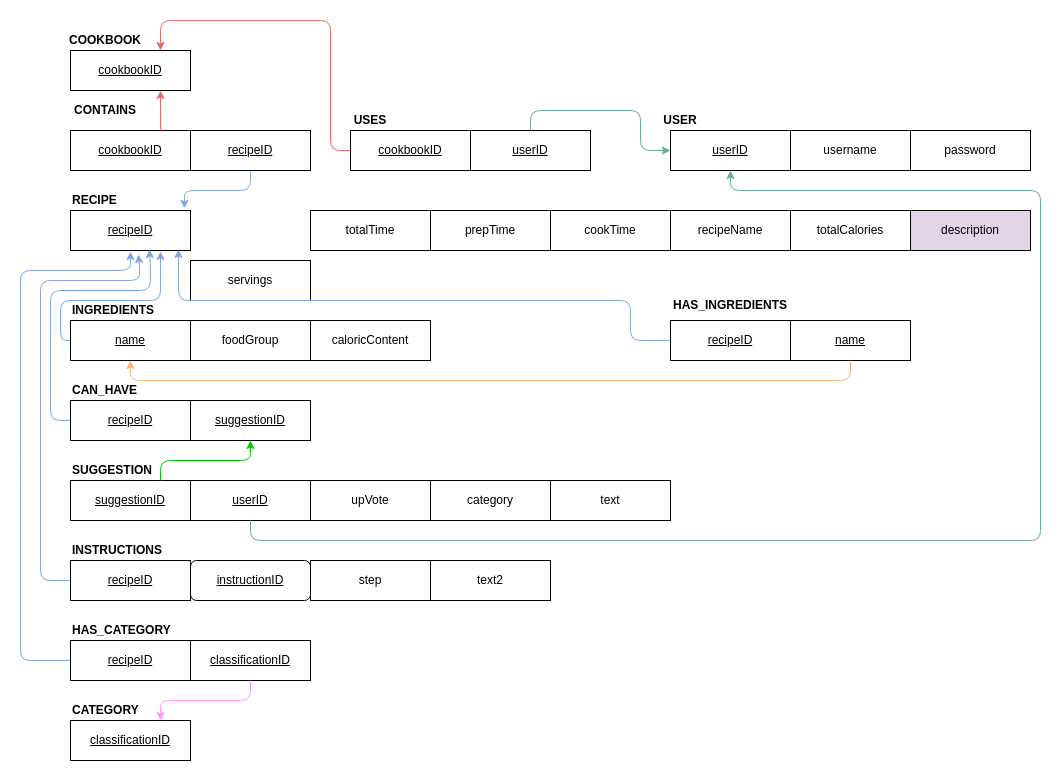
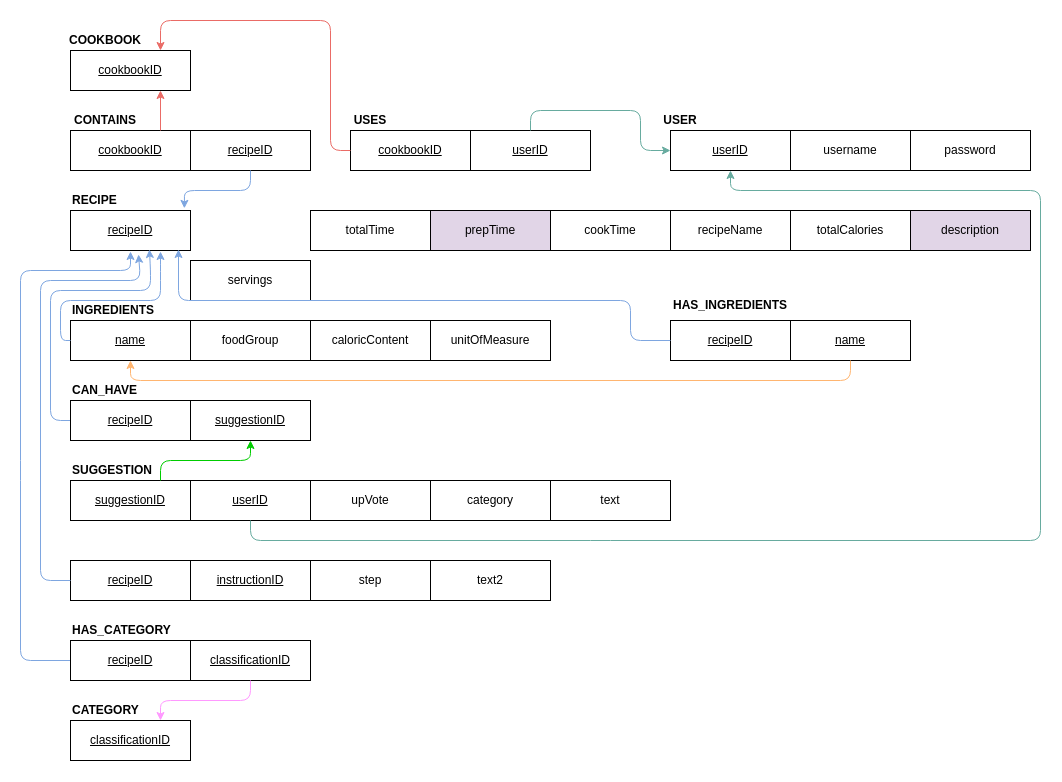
  <mxCell id="0" />
  <mxCell id="1" parent="0" />
  <mxCell id="2" value="&lt;span&gt;userID&lt;/span&gt;" style="rounded=0;whiteSpace=wrap;html=1;fontStyle=4" vertex="1" parent="1"><mxGeometry x="670" y="130" width="120" height="40" as="geometry" /></mxCell>
  <mxCell id="3" value="username" style="rounded=0;whiteSpace=wrap;html=1;" vertex="1" parent="1"><mxGeometry x="790" y="130" width="120" height="40" as="geometry" /></mxCell>
  <mxCell id="4" value="password" style="rounded=0;whiteSpace=wrap;html=1;" vertex="1" parent="1"><mxGeometry x="910" y="130" width="120" height="40" as="geometry" /></mxCell>
  <mxCell id="5" value="foodGroup" style="rounded=0;whiteSpace=wrap;html=1;fontStyle=0" vertex="1" parent="1"><mxGeometry x="190" y="320" width="120" height="40" as="geometry" /></mxCell>
  <mxCell id="6" value="caloricContent" style="rounded=0;whiteSpace=wrap;html=1;" vertex="1" parent="1"><mxGeometry x="310" y="320" width="120" height="40" as="geometry" /></mxCell>
  <mxCell id="7" value="USER" style="text;html=1;strokeColor=none;fillColor=none;align=center;verticalAlign=middle;whiteSpace=wrap;rounded=0;fontStyle=1" vertex="1" parent="1"><mxGeometry x="670" y="110" width="20" height="20" as="geometry" /></mxCell>
  <mxCell id="8" value="&lt;div align=&quot;left&quot;&gt;INGREDIENTS&lt;/div&gt;" style="text;html=1;strokeColor=none;fillColor=none;align=left;verticalAlign=middle;whiteSpace=wrap;rounded=0;fontStyle=1" vertex="1" parent="1"><mxGeometry y="300" width="90" height="20" as="geometry" x="70" /></mxCell>
  <mxCell id="9" value="name" style="rounded=0;whiteSpace=wrap;html=1;fontStyle=4" vertex="1" parent="1"><mxGeometry y="320" width="120" height="40" as="geometry" x="70" /></mxCell>
+ <mxCell id="10" value="&lt;div&gt;unitOfMeasure&lt;/div&gt;" style="rounded=0;whiteSpace=wrap;html=1;" vertex="1" parent="1"><mxGeometry x="430" y="320" width="120" height="40" as="geometry" /></mxCell>
  <mxCell id="11" value="servings" style="rounded=0;whiteSpace=wrap;html=1;" vertex="1" parent="1"><mxGeometry x="190" y="260" width="120" height="40" as="geometry" /></mxCell>
  <mxCell id="12" value="totalTime" style="rounded=0;whiteSpace=wrap;html=1;" vertex="1" parent="1"><mxGeometry x="310" y="210" width="120" height="40" as="geometry" /></mxCell>
  <mxCell id="13" value="RECIPE" style="text;html=1;strokeColor=none;fillColor=none;align=left;verticalAlign=middle;whiteSpace=wrap;rounded=0;fontStyle=1" vertex="1" parent="1"><mxGeometry y="190" width="90" height="20" as="geometry" x="70" /></mxCell>
  <mxCell id="14" value="&lt;span&gt;recipeID&lt;/span&gt;" style="rounded=0;whiteSpace=wrap;html=1;fontStyle=4" vertex="1" parent="1"><mxGeometry y="210" width="120" height="40" as="geometry" x="70" /></mxCell>
- <mxCell id="15" value="prepTime" style="rounded=0;whiteSpace=wrap;html=1;" vertex="1" parent="1"><mxGeometry x="430" y="210" width="120" height="40" as="geometry" /></mxCell>
+ <mxCell id="15" value="prepTime" style="rounded=0;whiteSpace=wrap;html=1;fillColor=#e1d5e7;" vertex="1" parent="1"><mxGeometry x="430" y="210" width="120" height="40" as="geometry" /></mxCell>
  <mxCell id="16" value="cookTime" style="rounded=0;whiteSpace=wrap;html=1;" vertex="1" parent="1"><mxGeometry x="550" y="210" width="120" height="40" as="geometry" /></mxCell>
  <mxCell id="17" value="recipeName" style="rounded=0;whiteSpace=wrap;html=1;" vertex="1" parent="1"><mxGeometry x="670" y="210" width="120" height="40" as="geometry" /></mxCell>
  <mxCell id="18" value="totalCalories" style="rounded=0;whiteSpace=wrap;html=1;" vertex="1" parent="1"><mxGeometry x="790" y="210" width="120" height="40" as="geometry" /></mxCell>
  <mxCell id="19" value="description" style="rounded=0;whiteSpace=wrap;html=1;fillColor=#e1d5e7;" vertex="1" parent="1"><mxGeometry x="910" y="210" width="120" height="40" as="geometry" /></mxCell>
  <mxCell id="20" value="upVote" style="rounded=0;whiteSpace=wrap;html=1;" vertex="1" parent="1"><mxGeometry x="310" y="480" width="120" height="40" as="geometry" /></mxCell>
  <mxCell id="21" value="category" style="rounded=0;whiteSpace=wrap;html=1;" vertex="1" parent="1"><mxGeometry x="430" y="480" width="120" height="40" as="geometry" /></mxCell>
  <mxCell id="22" value="SUGGESTION" style="text;html=1;strokeColor=none;fillColor=none;align=left;verticalAlign=middle;whiteSpace=wrap;rounded=0;fontStyle=1" vertex="1" parent="1"><mxGeometry y="460" width="90" height="20" as="geometry" x="70" /></mxCell>
  <mxCell id="23" value="suggestionID" style="rounded=0;whiteSpace=wrap;html=1;fontStyle=4" vertex="1" parent="1"><mxGeometry y="480" width="120" height="40" as="geometry" x="70" /></mxCell>
  <mxCell id="24" value="text" style="rounded=0;whiteSpace=wrap;html=1;" vertex="1" parent="1"><mxGeometry x="550" y="480" width="120" height="40" as="geometry" /></mxCell>
  <mxCell id="25" value="step" style="rounded=0;whiteSpace=wrap;html=1;" vertex="1" parent="1"><mxGeometry x="310" y="560" width="120" height="40" as="geometry" /></mxCell>
  <mxCell id="26" value="text2" style="rounded=0;whiteSpace=wrap;html=1;" vertex="1" parent="1"><mxGeometry x="430" y="560" width="120" height="40" as="geometry" /></mxCell>
- <mxCell id="27" value="INSTRUCTIONS" style="text;html=1;strokeColor=none;fillColor=none;align=left;verticalAlign=middle;whiteSpace=wrap;rounded=0;fontStyle=1" vertex="1" parent="1"><mxGeometry y="540" width="90" height="20" as="geometry" x="70" /></mxCell>
- <mxCell id="28" value="instructionID" style="whiteSpace=wrap;html=1;fontStyle=4;rounded=1;" vertex="1" parent="1"><mxGeometry x="190" y="560" width="120" height="40" as="geometry" /></mxCell>
+ <mxCell id="28" value="instructionID" style="rounded=0;whiteSpace=wrap;html=1;fontStyle=4" vertex="1" parent="1"><mxGeometry x="190" y="560" width="120" height="40" as="geometry" /></mxCell>
  <mxCell id="29" value="CATEGORY" style="text;html=1;strokeColor=none;fillColor=none;align=left;verticalAlign=middle;whiteSpace=wrap;rounded=0;fontStyle=1" vertex="1" parent="1"><mxGeometry y="700" width="90" height="20" as="geometry" x="70" /></mxCell>
  <mxCell id="30" value="classificationID" style="rounded=0;whiteSpace=wrap;html=1;fontStyle=4" vertex="1" parent="1"><mxGeometry y="720" width="120" height="40" as="geometry" x="70" /></mxCell>
  <mxCell id="31" value="&lt;span&gt;cookbookID&lt;/span&gt;" style="rounded=0;whiteSpace=wrap;html=1;fontStyle=4" vertex="1" parent="1"><mxGeometry y="50" width="120" height="40" as="geometry" x="70" /></mxCell>
  <mxCell id="32" value="COOKBOOK" style="text;html=1;strokeColor=none;fillColor=none;align=center;verticalAlign=middle;whiteSpace=wrap;rounded=0;fontStyle=1" vertex="1" parent="1"><mxGeometry y="30" width="70" height="20" as="geometry" x="70" /></mxCell>
  <mxCell id="33" value="&lt;span&gt;userID&lt;/span&gt;" style="rounded=0;whiteSpace=wrap;html=1;fontStyle=4" vertex="1" parent="1"><mxGeometry x="190" y="480" width="120" height="40" as="geometry" /></mxCell>
  <mxCell id="34" value="&lt;span&gt;recipeID&lt;/span&gt;" style="rounded=0;whiteSpace=wrap;html=1;fontStyle=4" vertex="1" parent="1"><mxGeometry x="190" y="130" width="120" height="40" as="geometry" /></mxCell>
  <mxCell id="35" value="" style="endArrow=classic;html=1;strokeColor=#7EA6E0;fillColor=#3399FF;exitX=0;exitY=0.5;exitDx=0;exitDy=0;" edge="1" parent="1"><mxGeometry width="50" height="50" relative="1" as="geometry"><mxPoint y="340" as="sourcePoint" x="70" /><mxPoint x="160" y="251" as="targetPoint" /><Array as="points"><mxPoint x="60" y="340" /><mxPoint x="60" y="300" /><mxPoint x="160" y="300" /><mxPoint x="160" y="270" /></Array></mxGeometry></mxCell>
  <mxCell id="36" value="" style="endArrow=classic;html=1;strokeColor=#7EA6E0;fillColor=#3399FF;exitX=0;exitY=0.5;exitDx=0;exitDy=0;entryX=0.658;entryY=0.975;entryDx=0;entryDy=0;entryPerimeter=0;" edge="1" parent="1" source="48" target="14"><mxGeometry width="50" height="50" relative="1" as="geometry"><mxPoint y="420" as="sourcePoint" x="70" /><mxPoint x="280" y="390" as="targetPoint" /><Array as="points"><mxPoint x="50" y="420" /><mxPoint x="50" y="290" /><mxPoint x="150" y="290" /><mxPoint x="150" y="270" /></Array></mxGeometry></mxCell>
  <mxCell id="37" value="" style="endArrow=classic;html=1;strokeColor=#7EA6E0;fillColor=#3399FF;exitX=0;exitY=0.5;exitDx=0;exitDy=0;" edge="1" parent="1" source="45"><mxGeometry width="50" height="50" relative="1" as="geometry"><mxPoint x="210" y="558" as="sourcePoint" /><mxPoint x="130" y="251" as="targetPoint" /><Array as="points"><mxPoint x="20" y="660" /><mxPoint x="20" y="470" /><mxPoint x="20" y="270" /><mxPoint x="130" y="270" /></Array></mxGeometry></mxCell>
  <mxCell id="38" value="" style="endArrow=classic;html=1;strokeColor=#67AB9F;fillColor=#3399FF;entryX=0.5;entryY=1;entryDx=0;entryDy=0;exitX=0.5;exitY=1;exitDx=0;exitDy=0;" edge="1" parent="1" source="33" target="2"><mxGeometry width="50" height="50" relative="1" as="geometry"><mxPoint x="370" y="440" as="sourcePoint" /><mxPoint x="780" y="540" as="targetPoint" /><Array as="points"><mxPoint x="250" y="540" /><mxPoint x="600" y="540" /><mxPoint x="1040" y="540" /><mxPoint x="1040" y="190" /><mxPoint x="730" y="190" /></Array></mxGeometry></mxCell>
  <mxCell id="39" value="&lt;span&gt;recipeID&lt;/span&gt;" style="rounded=0;whiteSpace=wrap;html=1;fontStyle=4" vertex="1" parent="1"><mxGeometry x="670" y="320" width="120" height="40" as="geometry" /></mxCell>
  <mxCell id="40" value="HAS_INGREDIENTS" style="text;html=1;strokeColor=none;fillColor=none;align=center;verticalAlign=middle;whiteSpace=wrap;rounded=0;fontStyle=1" vertex="1" parent="1"><mxGeometry x="670" y="300" width="120" height="10" as="geometry" /></mxCell>
  <mxCell id="41" value="" style="endArrow=classic;html=1;strokeColor=#7EA6E0;fillColor=#3399FF;exitX=0;exitY=0.5;exitDx=0;exitDy=0;entryX=0.9;entryY=0.975;entryDx=0;entryDy=0;entryPerimeter=0;" edge="1" parent="1" source="39" target="14"><mxGeometry width="50" height="50" relative="1" as="geometry"><mxPoint x="693" y="350" as="sourcePoint" /><mxPoint x="140.16" y="251.88" as="targetPoint" /><Array as="points"><mxPoint x="630" y="340" /><mxPoint x="630" y="300" /><mxPoint x="178" y="300" /></Array></mxGeometry></mxCell>
  <mxCell id="42" value="name" style="rounded=0;whiteSpace=wrap;html=1;fontStyle=4" vertex="1" parent="1"><mxGeometry x="790" y="320" width="120" height="40" as="geometry" /></mxCell>
  <mxCell id="43" value="" style="endArrow=classic;html=1;strokeColor=#FFB570;fillColor=#3399FF;entryX=0.5;entryY=1;entryDx=0;entryDy=0;exitX=0.5;exitY=1;exitDx=0;exitDy=0;" edge="1" parent="1" source="42" target="9"><mxGeometry width="50" height="50" relative="1" as="geometry"><mxPoint x="693" y="370" as="sourcePoint" /><mxPoint x="213" y="360" as="targetPoint" /><Array as="points"><mxPoint x="850" y="380" /><mxPoint x="130" y="380" /></Array></mxGeometry></mxCell>
  <mxCell id="44" value="HAS_CATEGORY" style="text;html=1;strokeColor=none;fillColor=none;align=left;verticalAlign=middle;whiteSpace=wrap;rounded=0;fontStyle=1" vertex="1" parent="1"><mxGeometry y="620" width="90" height="20" as="geometry" x="70" /></mxCell>
  <mxCell id="45" value="&lt;span&gt;recipeID&lt;/span&gt;" style="rounded=0;whiteSpace=wrap;html=1;fontStyle=4" vertex="1" parent="1"><mxGeometry y="640" width="120" height="40" as="geometry" x="70" /></mxCell>
  <mxCell id="46" value="CAN_HAVE" style="text;html=1;strokeColor=none;fillColor=none;align=left;verticalAlign=middle;whiteSpace=wrap;rounded=0;fontStyle=1" vertex="1" parent="1"><mxGeometry y="380" width="90" height="20" as="geometry" x="70" /></mxCell>
  <mxCell id="47" value="suggestionID" style="rounded=0;whiteSpace=wrap;html=1;fontStyle=4" vertex="1" parent="1"><mxGeometry x="190" y="400" width="120" height="40" as="geometry" /></mxCell>
  <mxCell id="48" value="&lt;span&gt;recipeID&lt;/span&gt;" style="rounded=0;whiteSpace=wrap;html=1;fontStyle=4" vertex="1" parent="1"><mxGeometry y="400" width="120" height="40" as="geometry" x="70" /></mxCell>
  <mxCell id="49" value="" style="endArrow=classic;html=1;strokeColor=#00CC00;fillColor=#3399FF;exitX=0.75;exitY=0;exitDx=0;exitDy=0;entryX=0.5;entryY=1;entryDx=0;entryDy=0;" edge="1" parent="1" source="23" target="47"><mxGeometry width="50" height="50" relative="1" as="geometry"><mxPoint x="730" y="460" as="sourcePoint" /><mxPoint x="780" y="410" as="targetPoint" /><Array as="points"><mxPoint x="160" y="460" /><mxPoint x="250" y="460" /></Array></mxGeometry></mxCell>
  <mxCell id="50" value="&lt;span&gt;userID&lt;/span&gt;" style="rounded=0;whiteSpace=wrap;html=1;fontStyle=4" vertex="1" parent="1"><mxGeometry x="470" y="130" width="120" height="40" as="geometry" /></mxCell>
  <mxCell id="51" value="&lt;b&gt;USES&lt;/b&gt;" style="text;html=1;strokeColor=none;fillColor=none;align=center;verticalAlign=middle;whiteSpace=wrap;rounded=0;" vertex="1" parent="1"><mxGeometry x="350" y="110" width="40" height="20" as="geometry" /></mxCell>
  <mxCell id="52" value="&lt;span&gt;cookbookID&lt;/span&gt;" style="rounded=0;whiteSpace=wrap;html=1;fontStyle=4" vertex="1" parent="1"><mxGeometry x="350" y="130" width="120" height="40" as="geometry" /></mxCell>
  <mxCell id="53" value="" style="endArrow=classic;html=1;strokeColor=#67AB9F;fillColor=#3399FF;entryX=0;entryY=0.5;entryDx=0;entryDy=0;exitX=0.5;exitY=0;exitDx=0;exitDy=0;" edge="1" parent="1" source="50" target="2"><mxGeometry width="50" height="50" relative="1" as="geometry"><mxPoint x="730" y="330" as="sourcePoint" /><mxPoint x="780" y="280" as="targetPoint" /><Array as="points"><mxPoint x="530" y="110" /><mxPoint x="640" y="110" /><mxPoint x="640" y="150" /></Array></mxGeometry></mxCell>
  <mxCell id="54" value="" style="endArrow=classic;html=1;strokeColor=#EA6B66;fillColor=#3399FF;exitX=0;exitY=0.5;exitDx=0;exitDy=0;entryX=0.75;entryY=0;entryDx=0;entryDy=0;" edge="1" parent="1" source="52" target="31"><mxGeometry width="50" height="50" relative="1" as="geometry"><mxPoint x="430" y="70" as="sourcePoint" /><mxPoint x="780" y="200" as="targetPoint" /><Array as="points"><mxPoint x="330" y="150" /><mxPoint x="330" y="20" /><mxPoint x="160" y="20" /></Array></mxGeometry></mxCell>
  <mxCell id="55" value="" style="endArrow=classic;html=1;strokeColor=#7EA6E0;fillColor=#3399FF;exitX=0.5;exitY=1;exitDx=0;exitDy=0;entryX=0.949;entryY=-0.054;entryDx=0;entryDy=0;entryPerimeter=0;" edge="1" parent="1" source="34" target="14"><mxGeometry width="50" height="50" relative="1" as="geometry"><mxPoint x="730" y="400" as="sourcePoint" /><mxPoint x="780" y="350" as="targetPoint" /><Array as="points"><mxPoint x="250" y="190" /><mxPoint x="184" y="190" /></Array></mxGeometry></mxCell>
  <mxCell id="56" value="&lt;span&gt;cookbookID&lt;/span&gt;" style="rounded=0;whiteSpace=wrap;html=1;fontStyle=4" vertex="1" parent="1"><mxGeometry y="130" width="120" height="40" as="geometry" x="70" /></mxCell>
- <mxCell id="57" value="CONTAINS" style="text;html=1;strokeColor=none;fillColor=none;align=center;verticalAlign=middle;whiteSpace=wrap;rounded=0;fontStyle=1" vertex="1" parent="1"><mxGeometry x="70" y="100" width="70" height="20" as="geometry" /></mxCell>
+ <mxCell id="57" value="CONTAINS" style="text;html=1;strokeColor=none;fillColor=none;align=center;verticalAlign=middle;whiteSpace=wrap;rounded=0;fontStyle=1" vertex="1" parent="1"><mxGeometry y="110" width="70" height="20" as="geometry" x="70" /></mxCell>
  <mxCell id="58" value="" style="endArrow=classic;html=1;strokeColor=#EA6B66;fillColor=#3399FF;exitX=0.75;exitY=0;exitDx=0;exitDy=0;entryX=0.75;entryY=1;entryDx=0;entryDy=0;" edge="1" parent="1" source="56" target="31"><mxGeometry width="50" height="50" relative="1" as="geometry"><mxPoint x="280" y="220" as="sourcePoint" /><mxPoint x="330" y="170" as="targetPoint" /></mxGeometry></mxCell>
  <mxCell id="59" value="classificationID" style="rounded=0;whiteSpace=wrap;html=1;fontStyle=4" vertex="1" parent="1"><mxGeometry x="190" y="640" width="120" height="40" as="geometry" /></mxCell>
  <mxCell id="60" value="" style="endArrow=classic;html=1;strokeColor=#FF99FF;fillColor=#3399FF;exitX=0.5;exitY=1;exitDx=0;exitDy=0;entryX=0.75;entryY=0;entryDx=0;entryDy=0;" edge="1" parent="1" source="59" target="30"><mxGeometry width="50" height="50" relative="1" as="geometry"><mxPoint x="350" y="610" as="sourcePoint" /><mxPoint x="400" y="560" as="targetPoint" /><Array as="points"><mxPoint x="250" y="700" /><mxPoint x="160" y="700" /></Array></mxGeometry></mxCell>
  <mxCell id="61" value="&lt;span&gt;recipeID&lt;/span&gt;" style="rounded=0;whiteSpace=wrap;html=1;fontStyle=4" vertex="1" parent="1"><mxGeometry y="560" width="120" height="40" as="geometry" x="70" /></mxCell>
  <mxCell id="62" value="" style="endArrow=classic;html=1;strokeColor=#7EA6E0;fillColor=#3399FF;exitX=0;exitY=0.5;exitDx=0;exitDy=0;entryX=0.567;entryY=1.1;entryDx=0;entryDy=0;entryPerimeter=0;" edge="1" parent="1" source="61" target="14"><mxGeometry width="50" height="50" relative="1" as="geometry"><mxPoint x="610" y="590" as="sourcePoint" /><mxPoint x="141" y="260" as="targetPoint" /><Array as="points"><mxPoint x="40" y="580" /><mxPoint x="40" y="280" /><mxPoint x="140" y="280" /></Array></mxGeometry></mxCell>
